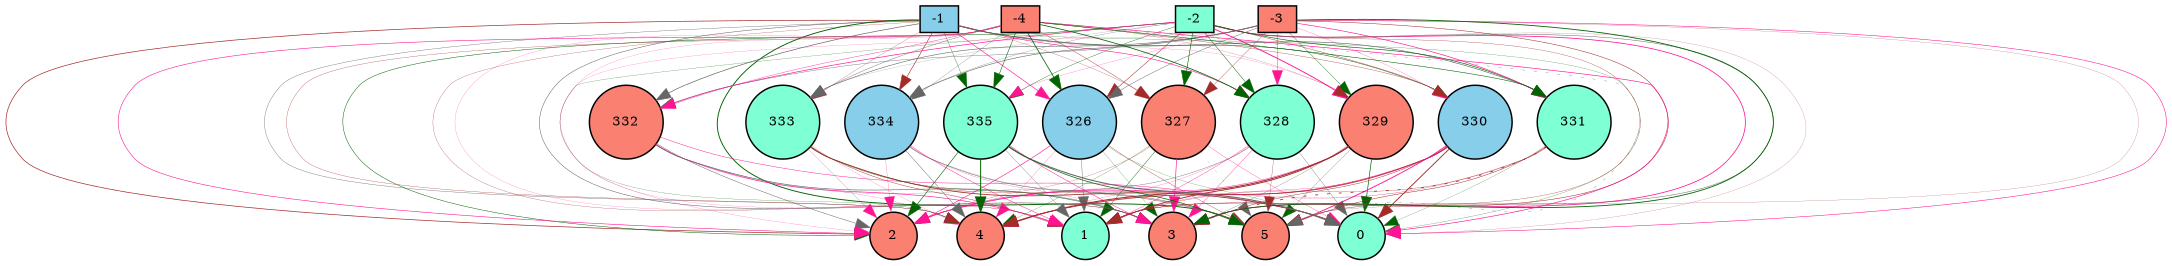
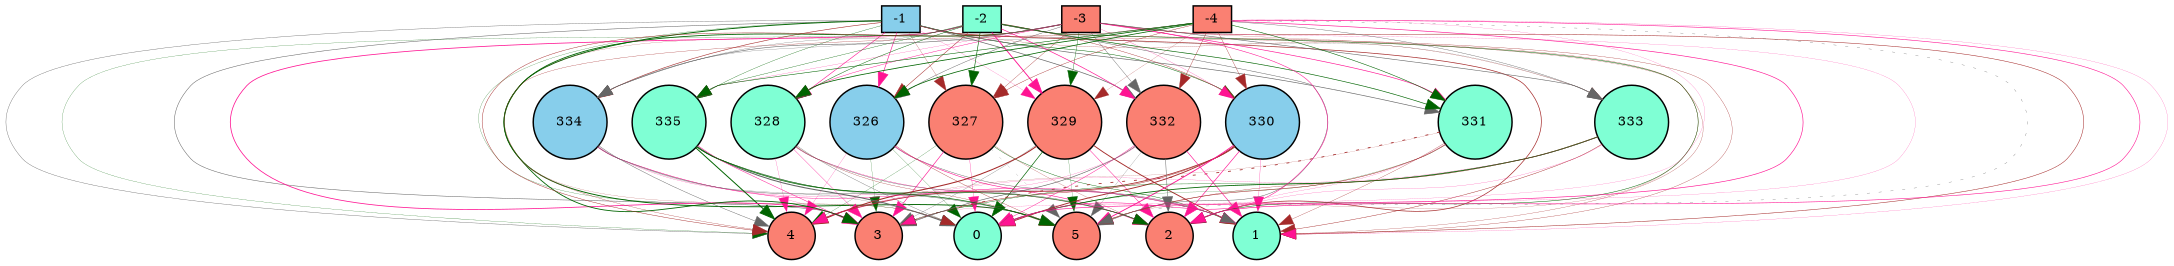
  digraph {
    node [fillcolor=salmon fontsize=9 shape=circle style=filled]
    edge [color=deeppink style=solid]
    -1 [fillcolor=skyblue height=0.2 shape=box width=0.2]
    0 [fillcolor=aquamarine height=0.2 width=0.2]
    1 [fillcolor=aquamarine height=0.2 width=0.2]
    2 [height=0.2 width=0.2]
    3 [height=0.2 width=0.2]
    4 [height=0.2 width=0.2]
    5 [height=0.2 width=0.2]
    326 [fillcolor=skyblue height=0.2 width=0.2]
    327 [height=0.2 width=0.2]
    328 [fillcolor=aquamarine height=0.2 width=0.2]
    329 [height=0.2 width=0.2]
    330 [fillcolor=skyblue height=0.2 width=0.2]
    331 [fillcolor=aquamarine height=0.2 width=0.2]
    332 [height=0.2 width=0.2]
    333 [fillcolor=aquamarine height=0.2 width=0.2]
    334 [fillcolor=skyblue height=0.2 width=0.2]
    335 [fillcolor=aquamarine height=0.2 width=0.2]
    -2 [fillcolor=aquamarine height=0.2 shape=box width=0.2]
    -3 [height=0.2 shape=box width=0.2]
    -4 [height=0.2 shape=box width=0.2]
    -1 -> 0 [color=darkgreen penwidth=0.14584992583575768]
    -1 -> 1 [color=brown penwidth=0.1772966057546715]
    -1 -> 2 [color=brown penwidth=0.47145220922959274]
    -1 -> 3 [color=gray40 penwidth=0.3490215397477013]
    -1 -> 4 [color=gray40 penwidth=0.2562033970376516]
    -1 -> 5 [color=darkgreen penwidth=0.6333116170144314]
    -1 -> 326 [penwidth=0.4104026471992648]
    -1 -> 327 [color=brown penwidth=0.16698260462068382]
    -1 -> 328 [penwidth=0.3953817849074347]
    -1 -> 329 [penwidth=0.11990547681122771]
    -1 -> 330 [color=darkgreen penwidth=0.3180644779922621]
    -1 -> 331 [color=gray40 penwidth=0.4319312238821159]
    -1 -> 332 [color=gray40 penwidth=0.46641390935612825]
    -1 -> 333 [color=brown penwidth=0.15546923119900583]
    -1 -> 334 [color=brown penwidth=0.39575471339975177]
    -1 -> 335 [color=darkgreen penwidth=0.21304056248986392]
    326 -> 0 [color=darkgreen penwidth=0.13242430409607597]
    326 -> 1 [color=gray40 penwidth=0.2811820377830523]
    326 -> 2 [penwidth=0.40134817571895565]
    326 -> 3 [color=darkgreen penwidth=0.13074772565496987]
    326 -> 4 [penwidth=0.1328665184086965]
    326 -> 5 [color=brown penwidth=0.23311468385348152]
    327 -> 0 [penwidth=0.19622219586759976]
    327 -> 1 [color=darkgreen penwidth=0.2722047300556417]
    327 -> 2 [color=brown penwidth=0.15632903794061392]
    327 -> 3 [penwidth=0.4241810643588694]
    327 -> 4 [color=darkgreen penwidth=0.1435606642823007]
    327 -> 5 [color=gray40 penwidth=0.10117074678559708 style=dotted]
    328 -> 0 [color=gray40 penwidth=0.23484702521531528]
    328 -> 1 [penwidth=0.24448687518292864]
    328 -> 2 [color=gray40 penwidth=0.26313055682320563]
    328 -> 3 [penwidth=0.2269647386631882]
    328 -> 4 [penwidth=0.14260099787398517]
    328 -> 5 [color=brown penwidth=0.19822351942964322]
    329 -> 0 [color=darkgreen penwidth=0.4555290155147259]
    329 -> 1 [color=brown penwidth=0.6265629782979608]
    329 -> 2 [penwidth=0.3165934831224486]
    329 -> 3 [color=gray40 penwidth=0.19095377445140205]
    329 -> 4 [color=brown penwidth=0.7198911478018222]
    329 -> 5 [color=darkgreen penwidth=0.14036386914533142]
    330 -> 0 [color=brown penwidth=0.6277240421740975]
    330 -> 1 [penwidth=0.1811551991209077]
    330 -> 2 [penwidth=0.43506310301884876]
    330 -> 3 [color=brown penwidth=0.30245723829409543]
    330 -> 4 [color=brown penwidth=0.5368305647364109]
    330 -> 5 [penwidth=0.6187312928536819]
    331 -> 0 [color=darkgreen penwidth=0.132670232527819]
    331 -> 1 [color=brown penwidth=0.19564380647157703]
    331 -> 2 [penwidth=0.12149611350342703]
    331 -> 3 [color=brown penwidth=0.5613398558975694 style=dotted]
    331 -> 4 [color=brown penwidth=0.10460013017932304]
    331 -> 5 [color=brown penwidth=0.3382647167367714]
    332 -> 0 [penwidth=0.3066581950576044]
    332 -> 1 [penwidth=0.4280566816631233]
    332 -> 2 [color=gray40 penwidth=0.3246745946809184]
    332 -> 3 [color=gray40 penwidth=0.4237560127931739]
    332 -> 4 [penwidth=0.12959725266427155]
    332 -> 5 [color=gray40 penwidth=0.13938855450540766]
-   333 -> 0 [color=brown penwidth=0.5643222828039799]
+   333 -> 0 [color=darkgreen penwidth=0.5643222828039799]
    333 -> 1 [color=brown penwidth=0.29058169037548087]
    333 -> 2 [penwidth=0.1331645087626538]
    333 -> 3 [color=darkgreen penwidth=0.24033273979894604]
    333 -> 4 [penwidth=0.11594207871886625]
    333 -> 5 [color=brown penwidth=0.21473561292865606]
    334 -> 0 [color=gray40 penwidth=0.14791139560134792]
    334 -> 1 [penwidth=0.2971585920678146]
    334 -> 2 [penwidth=0.14789289049715204]
    334 -> 3 [penwidth=0.14241696175005605]
    334 -> 4 [color=gray40 penwidth=0.297094450557858]
    334 -> 5 [color=gray40 penwidth=0.31570330203813546]
    335 -> 0 [color=gray40 penwidth=0.7198478120298412]
    335 -> 1 [color=gray40 penwidth=0.20171839000318714]
    335 -> 2 [color=darkgreen penwidth=0.3953224240208776]
    335 -> 3 [penwidth=0.32488531144897237]
    335 -> 4 [color=darkgreen penwidth=0.6723166515867512]
    335 -> 5 [color=darkgreen penwidth=0.47109812890379854]
    -2 -> 0 [color=brown penwidth=0.12106421808100294]
    -2 -> 1 [color=brown penwidth=0.21095207217950984]
    -2 -> 2 [color=darkgreen penwidth=0.3254394494474029]
    -2 -> 3 [penwidth=0.5286311437140307]
    -2 -> 4 [color=darkgreen penwidth=0.1422225115512136]
    -2 -> 5 [color=gray40 penwidth=0.3265030717114441]
    -2 -> 326 [color=brown penwidth=0.340352029454017]
    -2 -> 327 [color=darkgreen penwidth=0.4021189055950799]
    -2 -> 328 [color=darkgreen penwidth=0.30963058904046437]
    -2 -> 329 [penwidth=0.6260831424986013]
    -2 -> 330 [color=brown penwidth=0.26048515822801865]
    -2 -> 331 [color=darkgreen penwidth=0.43113056702860864]
    -2 -> 332 [penwidth=0.4516010593394598]
    -2 -> 333 [color=gray40 penwidth=0.1147224380598514]
    -2 -> 334 [color=gray40 penwidth=0.17228607862012452]
    -2 -> 335 [color=darkgreen penwidth=0.23138020213771654]
    -3 -> 0 [penwidth=0.368615041571703]
    -3 -> 1 [color=brown penwidth=0.3453331119152502]
    -3 -> 2 [penwidth=0.11776803962148576]
    -3 -> 3 [color=darkgreen penwidth=0.5792483839846113]
+   -3 -> 4 [color=brown penwidth=0.30205036330875573]
    -3 -> 5 [color=brown penwidth=0.12977957918582084]
    -3 -> 326 [color=gray40 penwidth=0.30343592447975365]
    -3 -> 327 [color=brown penwidth=0.21634536708784396]
    -3 -> 328 [penwidth=0.29895892392932366]
    -3 -> 329 [color=darkgreen penwidth=0.23484548586618745]
    -3 -> 330 [penwidth=0.15323461083403134]
    -3 -> 331 [penwidth=0.4344053927582857]
    -3 -> 332 [color=gray40 penwidth=0.26195320900386765]
    -3 -> 333 [color=gray40 penwidth=0.38898239088539643]
    -3 -> 334 [color=gray40 penwidth=0.3927442371959222]
    -3 -> 335 [penwidth=0.1386986804270091]
    -4 -> 0 [penwidth=0.43129913608331805]
    -4 -> 1 [penwidth=0.11928813131130049]
    -4 -> 2 [penwidth=0.3867125833894537]
    -4 -> 3 [penwidth=0.11291895657469087]
    -4 -> 4 [color=brown penwidth=0.19827877275812522]
    -4 -> 5 [color=gray40 penwidth=0.21095357012483965 style=dotted]
    -4 -> 326 [color=darkgreen penwidth=0.5209721414377091]
    -4 -> 327 [color=brown penwidth=0.2646045275487754]
    -4 -> 328 [color=darkgreen penwidth=0.5322125464513289]
    -4 -> 329 [color=brown penwidth=0.11953335959901022]
    -4 -> 330 [color=brown penwidth=0.228692893260425]
    -4 -> 331 [color=darkgreen penwidth=0.3720646061183909]
-   -4 -> 332 [penwidth=0.24813026981873595]
+   -4 -> 332 [color=brown penwidth=0.24813026981873595]
    -4 -> 333 [color=gray40 penwidth=0.2652023696693565]
    -4 -> 334 [color=gray40 penwidth=0.17774406672760956]
    -4 -> 335 [color=darkgreen penwidth=0.3623682328331739]
  }
